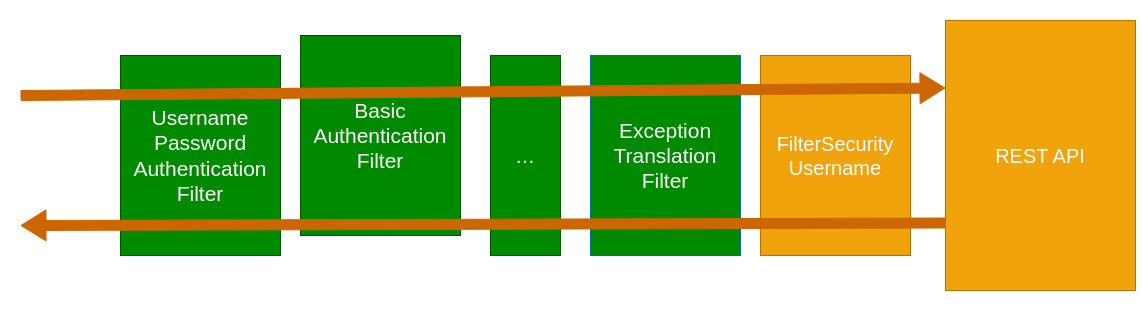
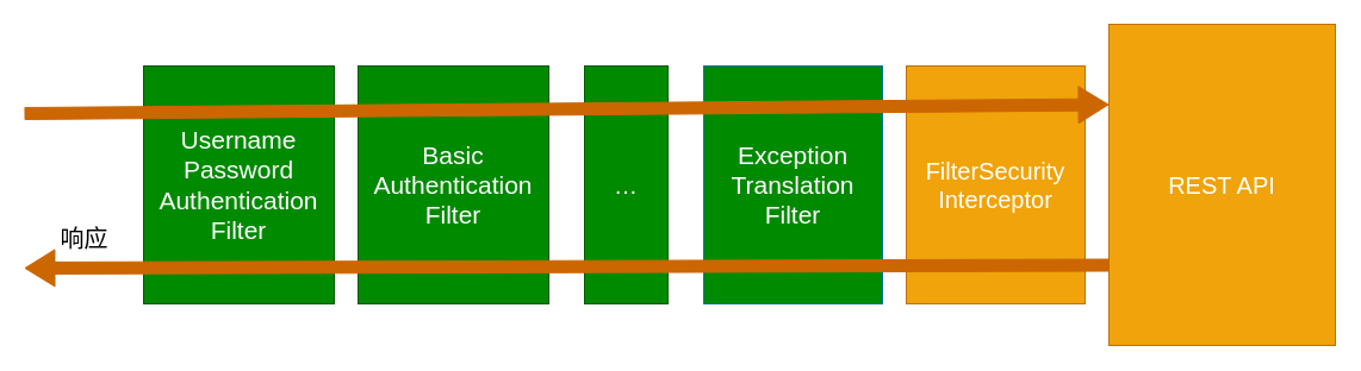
  <mxCell id="0" />
  <mxCell id="1" parent="0" />
  <mxCell id="2" value="&lt;font style=&quot;font-size: 21px&quot;&gt;Username&lt;br&gt;Password&lt;br&gt;Authentication Filter&lt;/font&gt;" style="rounded=0;whiteSpace=wrap;html=1;fillColor=#008a00;fontColor=#FFFFFF;strokeColor=#005700;" vertex="1" parent="1"><mxGeometry x="120" y="55" width="160" height="200" as="geometry" /></mxCell>
- <mxCell id="3" value="&lt;span style=&quot;font-size: 21px&quot;&gt;Basic Authentication Filter&lt;/span&gt;" style="rounded=0;whiteSpace=wrap;html=1;fillColor=#008a00;fontColor=#FFFFFF;strokeColor=#005700;" vertex="1" parent="1"><mxGeometry x="300" y="35" width="160" height="200" as="geometry" /></mxCell>
+ <mxCell id="3" value="&lt;span style=&quot;font-size: 21px&quot;&gt;Basic Authentication Filter&lt;/span&gt;" style="rounded=0;whiteSpace=wrap;html=1;fillColor=#008a00;fontColor=#FFFFFF;strokeColor=#005700;" vertex="1" parent="1"><mxGeometry x="300" y="55" width="160" height="200" as="geometry" /></mxCell>
  <mxCell id="4" value="…" style="rounded=0;whiteSpace=wrap;html=1;fillColor=#008a00;fontColor=#FFFFFF;strokeColor=#005700;fontSize=20;" vertex="1" parent="1"><mxGeometry x="490" y="55" width="70" height="200" as="geometry" /></mxCell>
  <mxCell id="5" value="&lt;span style=&quot;font-size: 21px&quot;&gt;Exception Translation Filter&lt;/span&gt;" style="rounded=0;whiteSpace=wrap;html=1;fillColor=#008a00;fontColor=#FFFFFF;strokeColor=#006EAF;" vertex="1" parent="1"><mxGeometry x="590" y="55" width="150" height="200" as="geometry" /></mxCell>
- <mxCell id="6" value="FilterSecurity Username" style="rounded=0;whiteSpace=wrap;html=1;fillColor=#f0a30a;fontColor=#FFFFFF;strokeColor=#BD7000;fontSize=20;" vertex="1" parent="1"><mxGeometry x="760" y="55" width="150" height="200" as="geometry" /></mxCell>
- <mxCell id="7" value="REST API" style="rounded=0;whiteSpace=wrap;html=1;fillColor=#f0a30a;fontColor=#FFFFFF;strokeColor=#BD7000;fontSize=20;" vertex="1" parent="1"><mxGeometry x="945" y="20" width="190" height="270" as="geometry" /></mxCell>
+ <mxCell id="6" value="FilterSecurity Interceptor" style="rounded=0;whiteSpace=wrap;html=1;fillColor=#f0a30a;fontColor=#FFFFFF;strokeColor=#BD7000;fontSize=20;" vertex="1" parent="1"><mxGeometry x="760" y="55" width="150" height="200" as="geometry" /></mxCell>
+ <mxCell id="7" value="REST API" style="rounded=0;whiteSpace=wrap;html=1;fillColor=#f0a30a;fontColor=#FFFFFF;strokeColor=#BD7000;fontSize=20;" vertex="1" parent="1"><mxGeometry x="930" y="20" width="190" height="270" as="geometry" /></mxCell>
  <mxCell id="8" value="" style="edgeStyle=none;orthogonalLoop=1;jettySize=auto;html=1;shape=flexArrow;rounded=1;startSize=8;endSize=8;fontSize=20;fontColor=#FFFFFF;labelBorderColor=none;strokeColor=#CC6600;fillColor=#CC6600;entryX=0;entryY=0.25;entryDx=0;entryDy=0;" edge="1" parent="1" target="7"><mxGeometry width="140" relative="1" as="geometry"><mxPoint x="20" y="95" as="sourcePoint" /><mxPoint x="740" y="95" as="targetPoint" /><Array as="points" /></mxGeometry></mxCell>
  <mxCell id="9" value="" style="edgeStyle=none;orthogonalLoop=1;jettySize=auto;html=1;shape=flexArrow;rounded=1;startSize=8;endSize=8;fontSize=20;fontColor=#FFFFFF;labelBorderColor=none;strokeColor=#CC6600;fillColor=#CC6600;exitX=0;exitY=0.75;exitDx=0;exitDy=0;" edge="1" parent="1" source="7"><mxGeometry width="140" relative="1" as="geometry"><mxPoint x="930" y="205" as="sourcePoint" /><mxPoint x="20" y="225" as="targetPoint" /><Array as="points" /></mxGeometry></mxCell>
+ <mxCell id="10" value="响应" style="text;html=1;align=center;verticalAlign=middle;resizable=0;points=[];autosize=1;strokeColor=none;fillColor=none;fontSize=20;fontColor=#000000;" vertex="1" parent="1"><mxGeometry x="40" y="185" width="60" height="30" as="geometry" /></mxCell>
